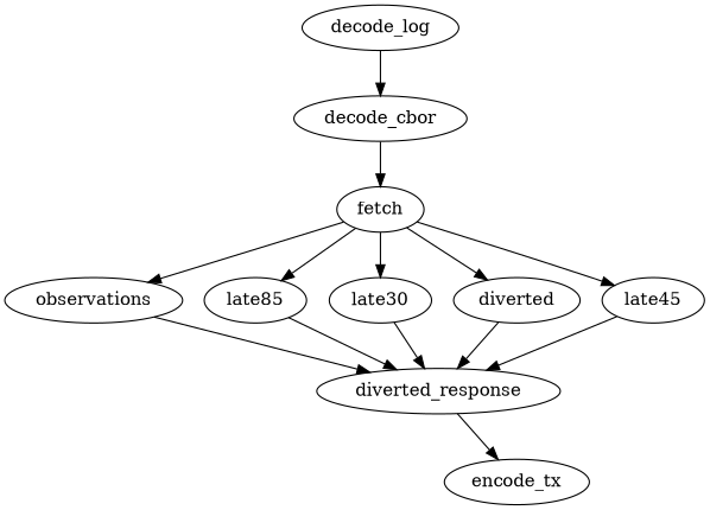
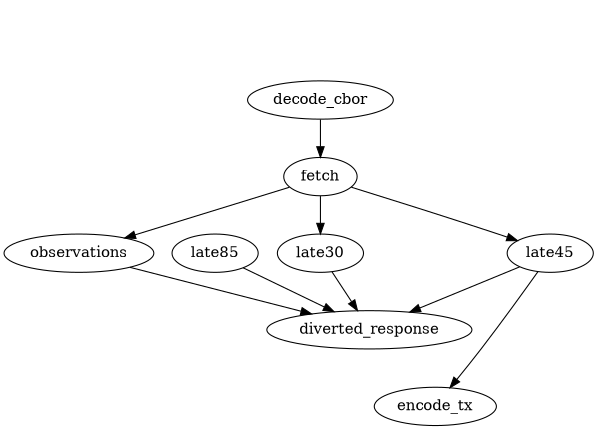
  digraph {
    node [data="$(fetch)" type=jsonparse]
-   decode_log [abi="OracleRequest(bytes32 indexed specId, address requester, bytes32 requestId, uint256 payment, address callbackAddr, bytes4 callbackFunctionId, uint256 cancelExpiration, uint256 dataVersion, bytes data)" data="$(jobRun.logData)" topics="$(jobRun.logTopics)" type=ethabidecodelog]
    decode_cbor [data="$(decode_log.data)" type=cborparse]
    fetch [method=GET requestData="{\"carrierFlightNumber\": $(decode_cbor.carrierFlightNumber)}" type=http url="https://fs-api.etherisc.com/api/v1/ratings-oracle" data=""]
    observations [path=observations]
    n5 [label=late85 path=late15]
    late30 [path=late30]
    late45 [path=late45]
-   diverted [path=diverted]
    n9 [abi="(bytes32 requestId, uint256 observations, uint256 late15, uint256 late30, uint256 late45, uint256 cancelled, uint256 diverted)" data="{\"requestId\": $(decode_log.requestId), \"observations\": $(observations), \"late15\": $(late15), \"late30\": $(late30), \"late45\": $(late45), \"cancelled\": $(cancelled), \"diverted\": $(diverted)}" label=diverted_response type=ethabiencode]
    encode_tx [abi="fulfillOracleRequest2(bytes32 requestId, uint256 payment, address callbackAddress, bytes4 callbackFunctionId, uint256 expiration, bytes calldata data)" data="{\"requestId\": $(decode_log.requestId), \"payment\": $(decode_log.payment), \"callbackAddress\": $(decode_log.callbackAddr), \"callbackFunctionId\": $(decode_log.callbackFunctionId), \"expiration\": $(decode_log.cancelExpiration), \"data\": $(encode_response)}" type=ethabiencode]
-   decode_log -> decode_cbor
    decode_cbor -> fetch
    fetch -> observations
-   fetch -> n5
    fetch -> late30
    fetch -> late45
-   fetch -> diverted
    observations -> n9
    n5 -> n9
    late30 -> n9
    late45 -> n9
-   diverted -> n9
-   n9 -> encode_tx
+   late45 -> encode_tx
  }
